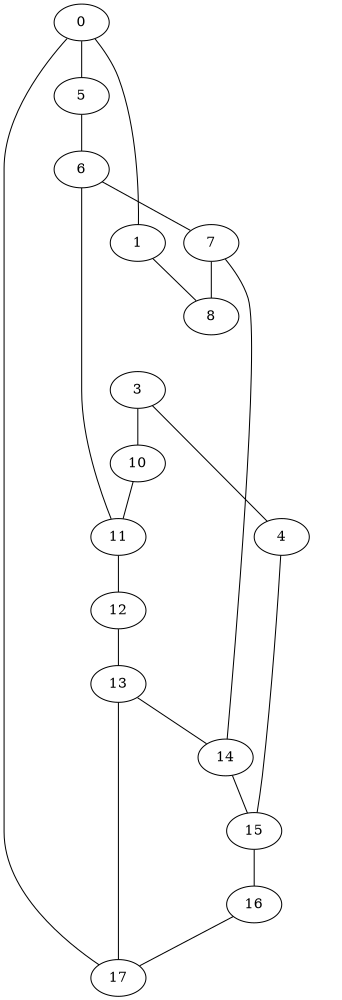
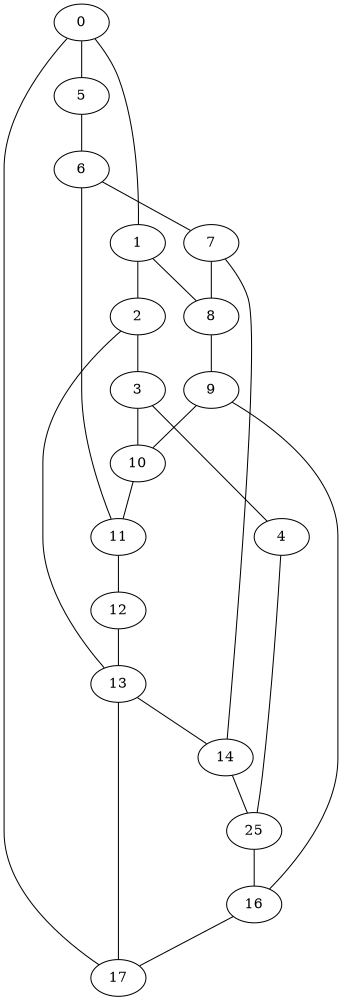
  graph {
    0
    1
    5
    17
+   2
    8
    6
    3
    13
+   9
    11
    7
    4
    10
    14
    16
-   15
+   15 [label=25]
    12
    0 -- 1
    0 -- 5
    0 -- 17
+   1 -- 2
    1 -- 8
    5 -- 6
+   2 -- 3
+   2 -- 13
+   8 -- 9
    6 -- 11
    6 -- 7
    3 -- 4
    3 -- 10
    13 -- 17
    13 -- 14
+   9 -- 10
+   9 -- 16
    11 -- 12
    7 -- 8
    7 -- 14
    4 -- 15
    10 -- 11
    14 -- 15
    16 -- 17
    15 -- 16
    12 -- 13
  }
